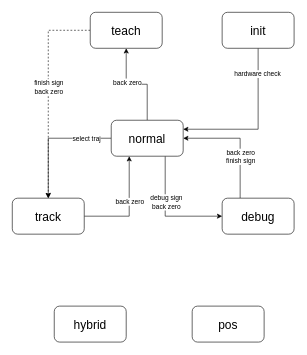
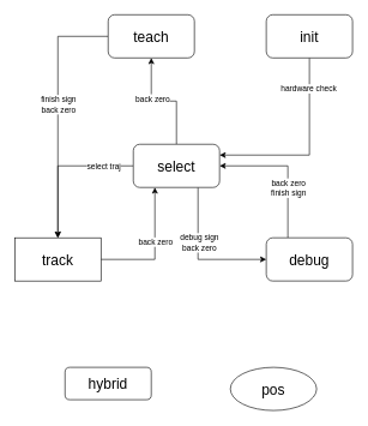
  <mxCell id="0" />
  <mxCell id="1" parent="0" />
  <mxCell id="2" style="edgeStyle=orthogonalEdgeStyle;rounded=0;orthogonalLoop=1;jettySize=auto;html=1;exitX=0.25;exitY=0;exitDx=0;exitDy=0;entryX=1;entryY=0.5;entryDx=0;entryDy=0;" edge="1" parent="1" source="4" target="16"><mxGeometry relative="1" as="geometry" /></mxCell>
  <mxCell id="3" value="&lt;div&gt;back zero&lt;/div&gt;&lt;div&gt;finish sign&lt;br&gt;&lt;/div&gt;" style="edgeLabel;html=1;align=center;verticalAlign=middle;resizable=0;points=[];" vertex="1" connectable="0" parent="2"><mxGeometry x="-0.282" relative="1" as="geometry"><mxPoint as="offset" /></mxGeometry></mxCell>
  <mxCell id="4" value="debug" style="rounded=1;whiteSpace=wrap;html=1;fontSize=20;" vertex="1" parent="1"><mxGeometry x="370" y="330" width="120" height="60" as="geometry" /></mxCell>
- <mxCell id="5" value="pos" style="rounded=1;whiteSpace=wrap;html=1;fontSize=20;" vertex="1" parent="1"><mxGeometry x="320" y="510" width="120" height="60" as="geometry" /></mxCell>
- <mxCell id="6" value="hybrid" style="rounded=1;whiteSpace=wrap;html=1;fontSize=20;" vertex="1" parent="1"><mxGeometry x="90" y="510" width="120" height="60" as="geometry" /></mxCell>
- <mxCell id="7" style="edgeStyle=orthogonalEdgeStyle;rounded=0;orthogonalLoop=1;jettySize=auto;html=1;exitX=0;exitY=0.5;exitDx=0;exitDy=0;dashed=1;" edge="1" parent="1" source="9" target="19"><mxGeometry relative="1" as="geometry" /></mxCell>
+ <mxCell id="5" value="pos" style="ellipse;whiteSpace=wrap;html=1;fontSize=20;" vertex="1" parent="1"><mxGeometry x="320" y="510" width="120" height="60" as="geometry" /></mxCell>
+ <mxCell id="6" value="hybrid" style="rounded=1;whiteSpace=wrap;html=1;fontSize=20;" vertex="1" parent="1"><mxGeometry x="90" y="510" width="120" height="45" as="geometry" /></mxCell>
+ <mxCell id="7" style="edgeStyle=orthogonalEdgeStyle;rounded=0;orthogonalLoop=1;jettySize=auto;html=1;exitX=0;exitY=0.5;exitDx=0;exitDy=0;" edge="1" parent="1" source="9" target="19"><mxGeometry relative="1" as="geometry" /></mxCell>
  <mxCell id="8" value="&lt;div&gt;finish sign&lt;/div&gt;&lt;div&gt;back zero&lt;/div&gt;" style="edgeLabel;html=1;align=center;verticalAlign=middle;resizable=0;points=[];" vertex="1" connectable="0" parent="7"><mxGeometry x="-0.065" relative="1" as="geometry"><mxPoint as="offset" /></mxGeometry></mxCell>
  <mxCell id="9" value="teach" style="rounded=1;whiteSpace=wrap;html=1;fontSize=20;" vertex="1" parent="1"><mxGeometry x="150" y="20" width="120" height="60" as="geometry" /></mxCell>
  <mxCell id="10" style="edgeStyle=orthogonalEdgeStyle;rounded=0;orthogonalLoop=1;jettySize=auto;html=1;exitX=0.75;exitY=1;exitDx=0;exitDy=0;entryX=0;entryY=0.5;entryDx=0;entryDy=0;" edge="1" parent="1" source="16" target="4"><mxGeometry relative="1" as="geometry" /></mxCell>
  <mxCell id="11" value="&lt;div&gt;debug sign&lt;/div&gt;&lt;div&gt;back zero&lt;br&gt;&lt;/div&gt;" style="edgeLabel;html=1;align=center;verticalAlign=middle;resizable=0;points=[];" vertex="1" connectable="0" parent="10"><mxGeometry x="-0.221" y="1" relative="1" as="geometry"><mxPoint as="offset" /></mxGeometry></mxCell>
  <mxCell id="12" style="edgeStyle=orthogonalEdgeStyle;rounded=0;orthogonalLoop=1;jettySize=auto;html=1;exitX=0;exitY=0.5;exitDx=0;exitDy=0;entryX=0.5;entryY=0;entryDx=0;entryDy=0;" edge="1" parent="1" source="16" target="19"><mxGeometry relative="1" as="geometry" /></mxCell>
  <mxCell id="13" value="select traj" style="edgeLabel;html=1;align=center;verticalAlign=middle;resizable=0;points=[];" vertex="1" connectable="0" parent="12"><mxGeometry x="-0.59" relative="1" as="geometry"><mxPoint as="offset" /></mxGeometry></mxCell>
  <mxCell id="14" style="edgeStyle=orthogonalEdgeStyle;rounded=0;orthogonalLoop=1;jettySize=auto;html=1;exitX=0.5;exitY=0;exitDx=0;exitDy=0;entryX=0.5;entryY=1;entryDx=0;entryDy=0;" edge="1" parent="1" source="16" target="9"><mxGeometry relative="1" as="geometry" /></mxCell>
  <mxCell id="15" value="back zero" style="edgeLabel;html=1;align=center;verticalAlign=middle;resizable=0;points=[];" vertex="1" connectable="0" parent="14"><mxGeometry x="0.283" y="-1" relative="1" as="geometry"><mxPoint as="offset" /></mxGeometry></mxCell>
- <mxCell id="16" value="normal" style="rounded=1;whiteSpace=wrap;html=1;fontSize=20;" vertex="1" parent="1"><mxGeometry x="185" y="200" width="120" height="60" as="geometry" /></mxCell>
+ <mxCell id="16" value="select" style="rounded=1;whiteSpace=wrap;html=1;fontSize=20;" vertex="1" parent="1"><mxGeometry x="185" y="200" width="120" height="60" as="geometry" /></mxCell>
  <mxCell id="17" style="edgeStyle=orthogonalEdgeStyle;rounded=0;orthogonalLoop=1;jettySize=auto;html=1;exitX=1;exitY=0.5;exitDx=0;exitDy=0;entryX=0.25;entryY=1;entryDx=0;entryDy=0;" edge="1" parent="1" source="19" target="16"><mxGeometry relative="1" as="geometry" /></mxCell>
  <mxCell id="18" value="back zero" style="edgeLabel;html=1;align=center;verticalAlign=middle;resizable=0;points=[];" vertex="1" connectable="0" parent="17"><mxGeometry x="0.143" relative="1" as="geometry"><mxPoint as="offset" /></mxGeometry></mxCell>
- <mxCell id="19" value="track" style="rounded=1;whiteSpace=wrap;html=1;fontSize=20;" vertex="1" parent="1"><mxGeometry x="20" y="330" width="120" height="60" as="geometry" /></mxCell>
+ <mxCell id="19" value="track" style="whiteSpace=wrap;html=1;fontSize=20;rounded=0;" vertex="1" parent="1"><mxGeometry x="20" y="330" width="120" height="60" as="geometry" /></mxCell>
  <mxCell id="20" style="edgeStyle=orthogonalEdgeStyle;rounded=0;orthogonalLoop=1;jettySize=auto;html=1;exitX=0.5;exitY=1;exitDx=0;exitDy=0;entryX=1;entryY=0.25;entryDx=0;entryDy=0;" edge="1" parent="1" source="22" target="16"><mxGeometry relative="1" as="geometry" /></mxCell>
  <mxCell id="21" value="hardware check" style="edgeLabel;html=1;align=center;verticalAlign=middle;resizable=0;points=[];" vertex="1" connectable="0" parent="20"><mxGeometry x="-0.677" y="-2" relative="1" as="geometry"><mxPoint as="offset" /></mxGeometry></mxCell>
  <mxCell id="22" value="init" style="rounded=1;whiteSpace=wrap;html=1;fontSize=20;" vertex="1" parent="1"><mxGeometry x="370" y="20" width="120" height="60" as="geometry" /></mxCell>
